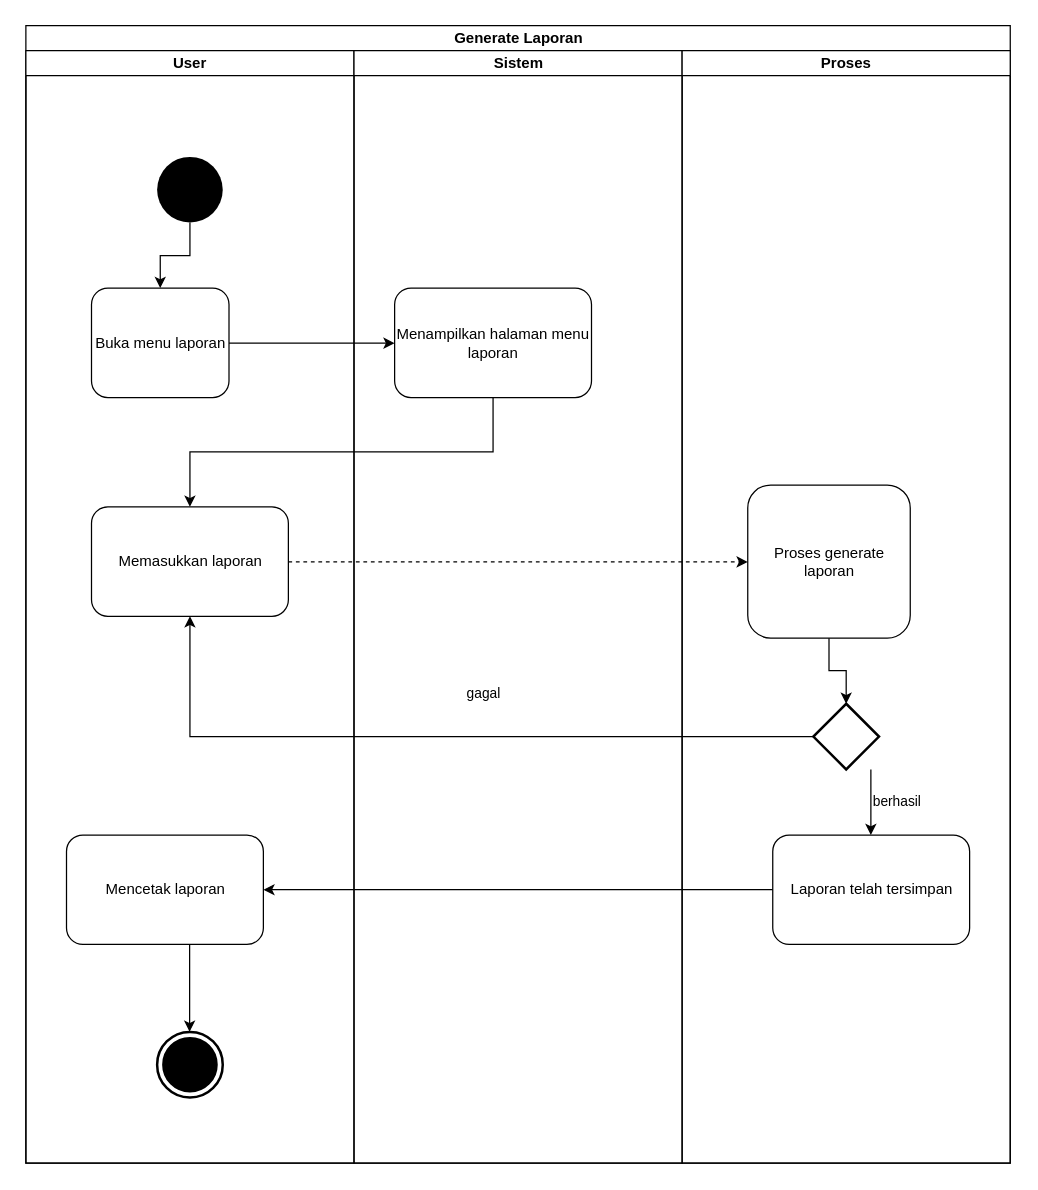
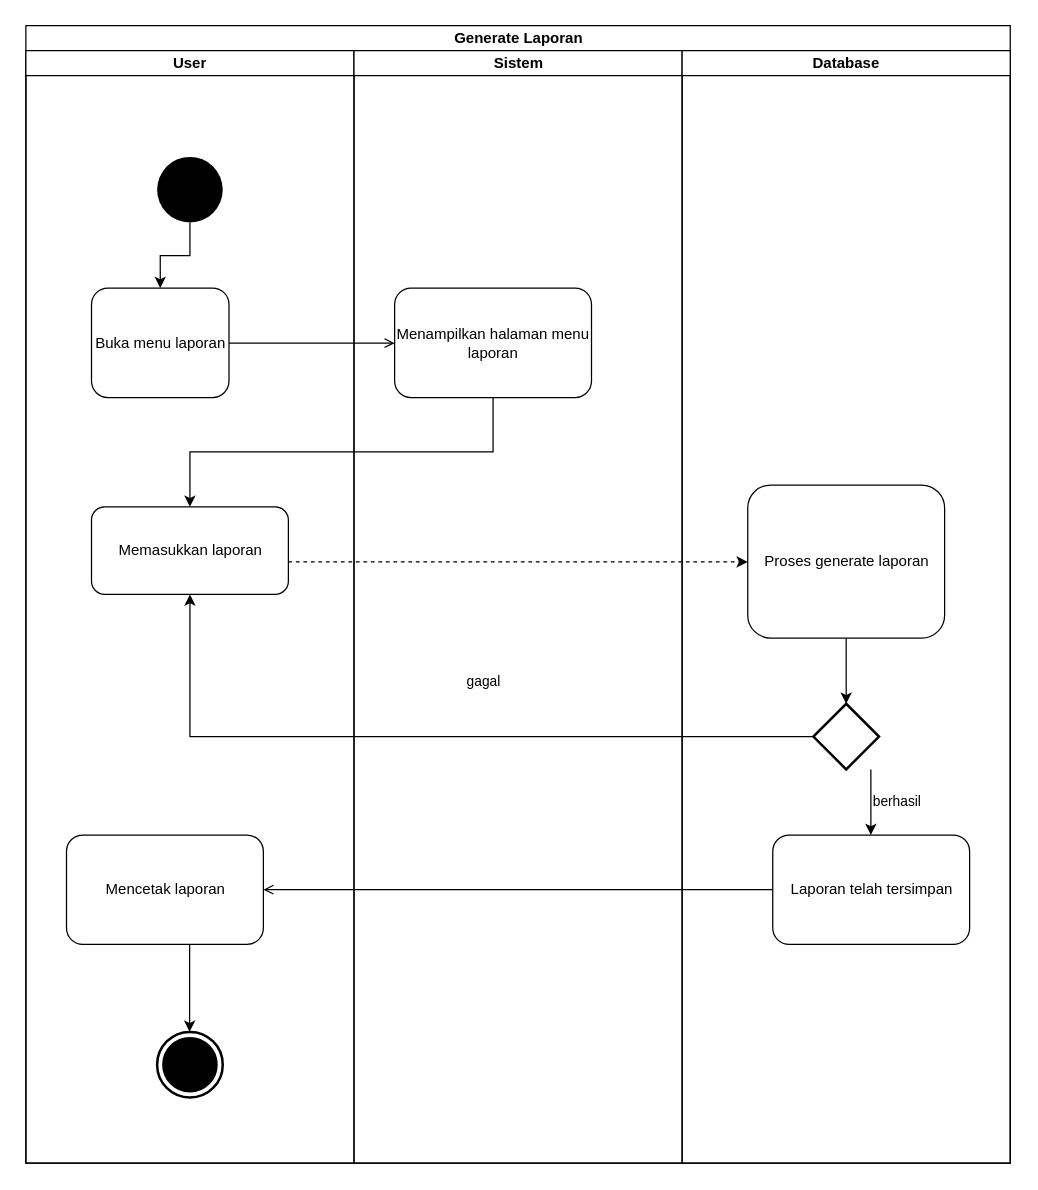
  <mxCell id="0" />
  <mxCell id="1" parent="0" />
  <mxCell id="2" value="" style="group" parent="1" vertex="1" connectable="0"><mxGeometry x="20" y="20" width="787.5" height="910" as="geometry" /></mxCell>
  <mxCell id="3" value="Generate Laporan" style="swimlane;html=1;childLayout=stackLayout;resizeParent=1;resizeParentMax=0;startSize=20;container=0;" parent="2" vertex="1"><mxGeometry width="787.5" height="910" as="geometry" /></mxCell>
  <mxCell id="4" value="User" style="swimlane;html=1;startSize=20;container=0;" parent="2" vertex="1"><mxGeometry y="20" width="262.5" height="890" as="geometry" /></mxCell>
  <mxCell id="5" value="Sistem" style="swimlane;html=1;startSize=20;container=0;" parent="2" vertex="1"><mxGeometry x="262.5" y="20" width="262.5" height="890" as="geometry" /></mxCell>
- <mxCell id="6" value="Proses" style="swimlane;html=1;startSize=20;container=0;" parent="2" vertex="1"><mxGeometry x="525" y="20" width="262.5" height="890" as="geometry" /></mxCell>
+ <mxCell id="6" value="Database" style="swimlane;html=1;startSize=20;container=0;" parent="2" vertex="1"><mxGeometry x="525" y="20" width="262.5" height="890" as="geometry" /></mxCell>
  <mxCell id="7" value="" style="ellipse;fillColor=#000000;strokeColor=none;container=0;" parent="2" vertex="1"><mxGeometry x="105" y="105" width="52.5" height="52.5" as="geometry" /></mxCell>
  <mxCell id="8" value="Buka menu laporan" style="shape=rect;html=1;rounded=1;whiteSpace=wrap;align=center;container=0;" parent="2" vertex="1"><mxGeometry x="52.5" y="210" width="110" height="87.5" as="geometry" /></mxCell>
  <mxCell id="9" style="edgeStyle=elbowEdgeStyle;rounded=0;orthogonalLoop=1;jettySize=auto;elbow=vertical;html=1;entryX=0.5;entryY=0;entryDx=0;entryDy=0;shadow=0;align=center;" parent="2" source="7" target="8" edge="1"><mxGeometry y="35" as="geometry" /></mxCell>
- <mxCell id="10" value="Memasukkan laporan" style="shape=rect;html=1;rounded=1;whiteSpace=wrap;align=center;container=0;" parent="2" vertex="1"><mxGeometry x="52.5" y="385" width="157.5" height="87.5" as="geometry" /></mxCell>
+ <mxCell id="10" value="Memasukkan laporan" style="shape=rect;html=1;rounded=1;whiteSpace=wrap;align=center;container=0;" parent="2" vertex="1"><mxGeometry x="52.5" y="385" width="157.5" height="70" as="geometry" /></mxCell>
  <mxCell id="11" value="Mencetak laporan" style="shape=rect;html=1;rounded=1;whiteSpace=wrap;align=center;container=0;" parent="2" vertex="1"><mxGeometry x="32.5" y="647.5" width="157.5" height="87.5" as="geometry" /></mxCell>
  <mxCell id="12" value="" style="html=1;shape=mxgraph.sysml.actFinal;strokeWidth=2;verticalLabelPosition=bottom;verticalAlignment=top;glass=1;container=0;" parent="2" vertex="1"><mxGeometry x="105" y="805" width="52.5" height="52.5" as="geometry" /></mxCell>
  <mxCell id="13" style="edgeStyle=elbowEdgeStyle;rounded=0;orthogonalLoop=1;jettySize=auto;html=1;entryX=0.5;entryY=0;entryDx=0;entryDy=0;entryPerimeter=0;shadow=0;align=center;" parent="2" source="11" target="12" edge="1"><mxGeometry y="35" as="geometry" /></mxCell>
  <mxCell id="14" value="Menampilkan halaman menu laporan" style="shape=rect;html=1;rounded=1;whiteSpace=wrap;align=center;container=0;" parent="2" vertex="1"><mxGeometry x="295" y="210" width="157.5" height="87.5" as="geometry" /></mxCell>
- <mxCell id="15" style="edgeStyle=elbowEdgeStyle;rounded=0;orthogonalLoop=1;jettySize=auto;elbow=vertical;html=1;entryX=0;entryY=0.5;entryDx=0;entryDy=0;shadow=0;align=center;" parent="2" source="8" target="14" edge="1"><mxGeometry as="geometry" /></mxCell>
+ <mxCell id="15" style="edgeStyle=elbowEdgeStyle;rounded=0;orthogonalLoop=1;jettySize=auto;elbow=vertical;html=1;entryX=0;entryY=0.5;entryDx=0;entryDy=0;shadow=0;align=center;endArrow=open;" parent="2" source="8" target="14" edge="1"><mxGeometry as="geometry" /></mxCell>
  <mxCell id="16" style="edgeStyle=elbowEdgeStyle;rounded=0;orthogonalLoop=1;jettySize=auto;elbow=vertical;html=1;entryX=0.5;entryY=0;entryDx=0;entryDy=0;shadow=0;align=center;" parent="2" source="14" target="10" edge="1"><mxGeometry as="geometry" /></mxCell>
- <mxCell id="17" value="Proses generate laporan" style="shape=rect;html=1;rounded=1;whiteSpace=wrap;align=center;container=0;" parent="2" vertex="1"><mxGeometry x="577.5" y="367.5" width="130" height="122.5" as="geometry" /></mxCell>
+ <mxCell id="17" value="Proses generate laporan" style="shape=rect;html=1;rounded=1;whiteSpace=wrap;align=center;container=0;" parent="2" vertex="1"><mxGeometry x="577.5" y="367.5" width="157.5" height="122.5" as="geometry" /></mxCell>
  <mxCell id="18" style="edgeStyle=elbowEdgeStyle;rounded=0;orthogonalLoop=1;jettySize=auto;elbow=vertical;html=1;entryX=0;entryY=0.5;entryDx=0;entryDy=0;shadow=0;align=center;dashed=1;" parent="2" source="10" target="17" edge="1"><mxGeometry as="geometry" /></mxCell>
  <mxCell id="19" value="" style="strokeWidth=2;html=1;shape=mxgraph.flowchart.decision;whiteSpace=wrap;glass=1;container=0;" parent="2" vertex="1"><mxGeometry x="630" y="542.5" width="52.5" height="52.5" as="geometry" /></mxCell>
  <mxCell id="20" value="gagal" style="edgeStyle=elbowEdgeStyle;rounded=0;orthogonalLoop=1;jettySize=auto;html=1;entryX=0.5;entryY=1;entryDx=0;entryDy=0;shadow=0;align=right;exitX=0;exitY=0.5;exitDx=0;exitDy=0;exitPerimeter=0;verticalAlign=top;" parent="2" source="19" target="10" edge="1"><mxGeometry as="geometry"><Array as="points"><mxPoint x="131.25" y="542.5" /></Array></mxGeometry></mxCell>
  <mxCell id="21" style="edgeStyle=elbowEdgeStyle;rounded=0;orthogonalLoop=1;jettySize=auto;elbow=vertical;html=1;entryX=0.5;entryY=0;entryDx=0;entryDy=0;entryPerimeter=0;shadow=0;align=center;" parent="2" source="17" target="19" edge="1"><mxGeometry x="525" y="35" as="geometry" /></mxCell>
  <mxCell id="22" value="Laporan telah tersimpan" style="shape=rect;html=1;rounded=1;whiteSpace=wrap;align=center;container=0;" parent="2" vertex="1"><mxGeometry x="597.5" y="647.5" width="157.5" height="87.5" as="geometry" /></mxCell>
- <mxCell id="23" style="edgeStyle=elbowEdgeStyle;rounded=0;orthogonalLoop=1;jettySize=auto;html=1;entryX=1;entryY=0.5;entryDx=0;entryDy=0;shadow=0;align=center;" parent="2" source="22" target="11" edge="1"><mxGeometry as="geometry" /></mxCell>
+ <mxCell id="23" style="edgeStyle=elbowEdgeStyle;rounded=0;orthogonalLoop=1;jettySize=auto;html=1;entryX=1;entryY=0.5;entryDx=0;entryDy=0;shadow=0;align=center;endArrow=open;" parent="2" source="22" target="11" edge="1"><mxGeometry as="geometry" /></mxCell>
  <mxCell id="24" value="berhasil" style="edgeStyle=elbowEdgeStyle;rounded=0;orthogonalLoop=1;jettySize=auto;html=1;entryX=0.5;entryY=0;entryDx=0;entryDy=0;shadow=0;align=left;" parent="2" source="19" target="22" edge="1"><mxGeometry x="525" y="35" as="geometry" /></mxCell>
